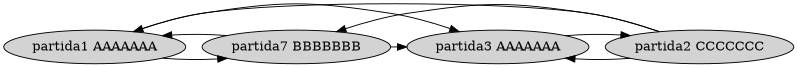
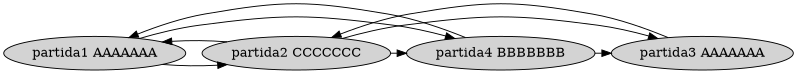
  digraph {
    node [style=filled]
    edge [constraint=false]
    n1 [label="partida1 AAAAAAA"]
    n2 [label="partida2 CCCCCCC"]
-   n3 [label="partida7 BBBBBBB"]
+   n3 [label="partida4 BBBBBBB"]
    n4 [label="partida3 AAAAAAA"]
-   n1 -> n4
+   n1 -> n2
    n1 -> n3
    n2 -> n1
    n2 -> n3
    n2 -> n4
    n3 -> n1
    n3 -> n4
    n4 -> n2
  }
